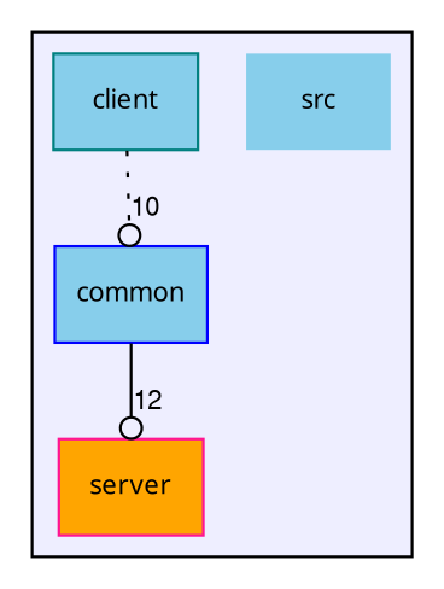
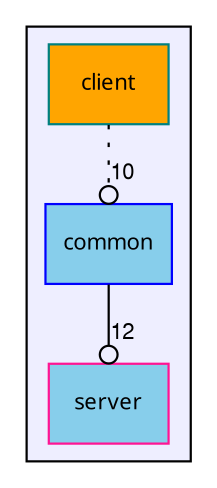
  digraph {
    compound=true
    fontname="Noto Sans"
    node [color=blue fillcolor=skyblue fontname="Noto Sans" fontsize=10 shape=box style=filled]
    edge [arrowhead=odot fontname="Noto Sans" labeldistance=1.5 labelfontname=FreeSans labelfontsize=10]
-   n1 [label=src shape=plaintext]
-   n2 [color=teal label=client]
+   n2 [color=teal fillcolor=orange label=client]
    n3 [label=common]
-   n4 [color=deeppink fillcolor=orange label=server]
+   n4 [color=deeppink label=server]
    subgraph cluster_1 {
      bgcolor="#eeeeff"
      pencolor=black
-     n1
      n2
      n3
      n4
    }
    n2 -> n3 [headlabel=10 style=dotted]
    n3 -> n4 [headlabel=12 style=solid]
  }
